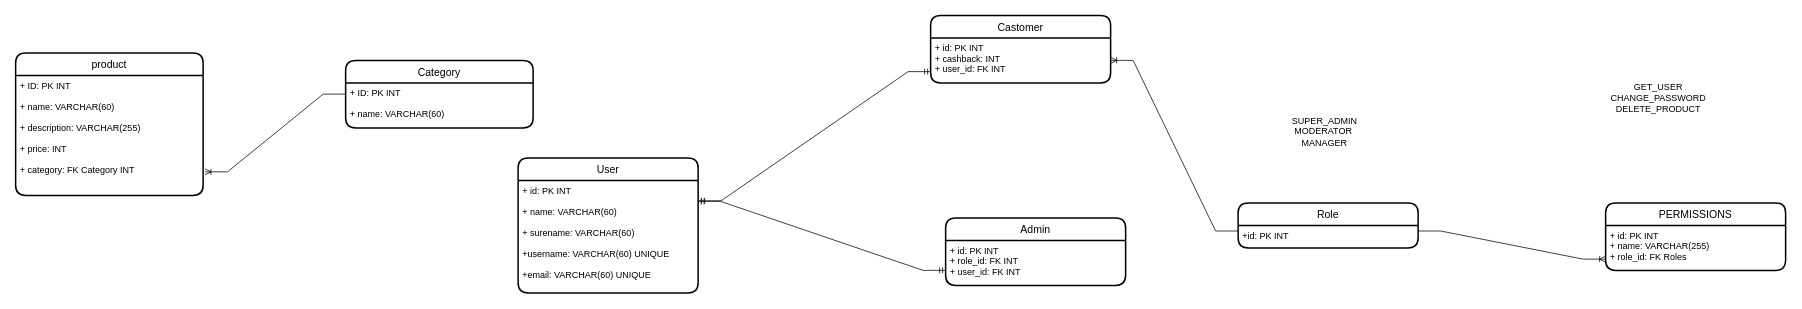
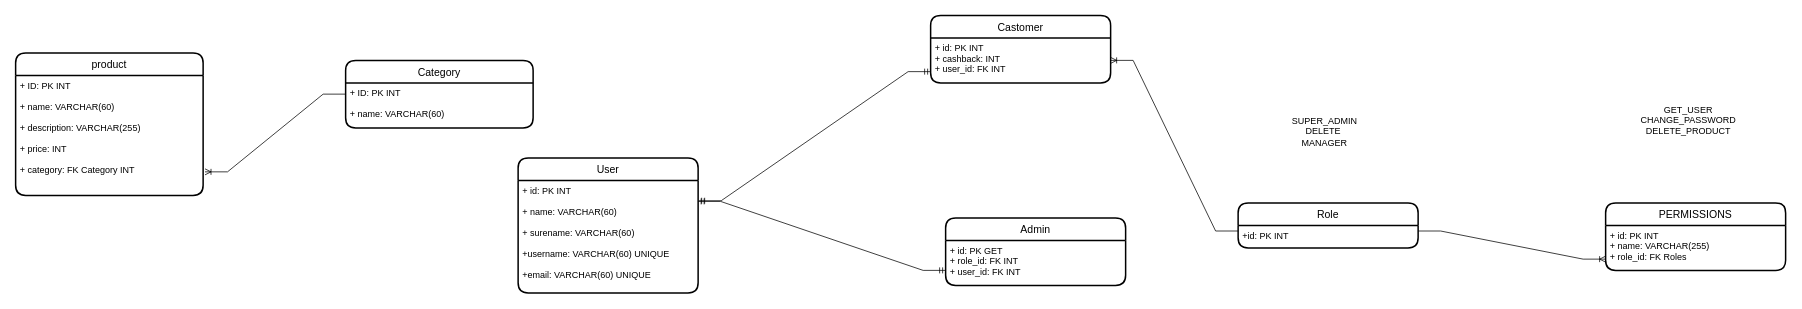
  <mxCell id="0" />
  <mxCell id="1" parent="0" />
  <mxCell id="2" value="product" style="swimlane;childLayout=stackLayout;horizontal=1;startSize=30;horizontalStack=0;rounded=1;fontSize=14;fontStyle=0;strokeWidth=2;resizeParent=0;resizeLast=1;shadow=0;dashed=0;align=center;" vertex="1" parent="1"><mxGeometry x="20" y="70" width="250" height="190" as="geometry" /></mxCell>
  <mxCell id="3" value="+ ID: PK INT&#10; &#10;+ name: VARCHAR(60) &#10;&#10;+ description: VARCHAR(255)&#10;&#10;+ price: INT&#10;&#10;+ category: FK Category INT&#10;&#10;" style="align=left;strokeColor=none;fillColor=none;spacingLeft=4;fontSize=12;verticalAlign=top;resizable=0;rotatable=0;part=1;" vertex="1" parent="2"><mxGeometry y="30" width="250" height="160" as="geometry" /></mxCell>
  <mxCell id="4" value="Category" style="swimlane;childLayout=stackLayout;horizontal=1;startSize=30;horizontalStack=0;rounded=1;fontSize=14;fontStyle=0;strokeWidth=2;resizeParent=0;resizeLast=1;shadow=0;dashed=0;align=center;" vertex="1" parent="1"><mxGeometry x="460" y="80" width="250" height="90" as="geometry" /></mxCell>
  <mxCell id="5" value="+ ID: PK INT&#10; &#10;+ name: VARCHAR(60) &#10;&#10;" style="align=left;strokeColor=none;fillColor=none;spacingLeft=4;fontSize=12;verticalAlign=top;resizable=0;rotatable=0;part=1;" vertex="1" parent="4"><mxGeometry y="30" width="250" height="60" as="geometry" /></mxCell>
  <mxCell id="6" value="" style="edgeStyle=entityRelationEdgeStyle;fontSize=12;html=1;endArrow=ERoneToMany;rounded=0;exitX=0;exitY=0.25;exitDx=0;exitDy=0;entryX=1.01;entryY=0.804;entryDx=0;entryDy=0;entryPerimeter=0;" edge="1" parent="1" source="5" target="3"><mxGeometry width="100" height="100" relative="1" as="geometry"><mxPoint x="340" y="310" as="sourcePoint" /><mxPoint x="340" y="231" as="targetPoint" /></mxGeometry></mxCell>
  <mxCell id="7" value="User" style="swimlane;childLayout=stackLayout;horizontal=1;startSize=30;horizontalStack=0;rounded=1;fontSize=14;fontStyle=0;strokeWidth=2;resizeParent=0;resizeLast=1;shadow=0;dashed=0;align=center;" vertex="1" parent="1"><mxGeometry x="690" y="210" width="240" height="180" as="geometry" /></mxCell>
  <mxCell id="8" value="+ id: PK INT &#10;&#10;+ name: VARCHAR(60)&#10;&#10;+ surename: VARCHAR(60)&#10;&#10;+username: VARCHAR(60) UNIQUE&#10;&#10;+email: VARCHAR(60) UNIQUE" style="align=left;strokeColor=none;fillColor=none;spacingLeft=4;fontSize=12;verticalAlign=top;resizable=0;rotatable=0;part=1;" vertex="1" parent="7"><mxGeometry y="30" width="240" height="150" as="geometry" /></mxCell>
  <mxCell id="9" value="Castomer" style="swimlane;childLayout=stackLayout;horizontal=1;startSize=30;horizontalStack=0;rounded=1;fontSize=14;fontStyle=0;strokeWidth=2;resizeParent=0;resizeLast=1;shadow=0;dashed=0;align=center;" vertex="1" parent="1"><mxGeometry x="1240" y="20" width="240" height="90" as="geometry" /></mxCell>
  <mxCell id="10" value="+ id: PK INT&#10;+ cashback: INT&#10;+ user_id: FK INT  " style="align=left;strokeColor=none;fillColor=none;spacingLeft=4;fontSize=12;verticalAlign=top;resizable=0;rotatable=0;part=1;" vertex="1" parent="9"><mxGeometry y="30" width="240" height="60" as="geometry" /></mxCell>
  <mxCell id="11" value="" style="edgeStyle=entityRelationEdgeStyle;fontSize=12;html=1;endArrow=ERmandOne;startArrow=ERmandOne;rounded=0;exitX=1.003;exitY=0.181;exitDx=0;exitDy=0;exitPerimeter=0;entryX=0;entryY=0.75;entryDx=0;entryDy=0;" edge="1" parent="1" source="8" target="10"><mxGeometry width="100" height="100" relative="1" as="geometry"><mxPoint x="980" y="320" as="sourcePoint" /><mxPoint x="1080" y="220" as="targetPoint" /></mxGeometry></mxCell>
  <mxCell id="12" value="Admin" style="swimlane;childLayout=stackLayout;horizontal=1;startSize=30;horizontalStack=0;rounded=1;fontSize=14;fontStyle=0;strokeWidth=2;resizeParent=0;resizeLast=1;shadow=0;dashed=0;align=center;" vertex="1" parent="1"><mxGeometry x="1260" y="290" width="240" height="90" as="geometry" /></mxCell>
- <mxCell id="13" value="+ id: PK INT&#10;+ role_id: FK INT&#10;+ user_id: FK INT  " style="align=left;strokeColor=none;fillColor=none;spacingLeft=4;fontSize=12;verticalAlign=top;resizable=0;rotatable=0;part=1;" vertex="1" parent="12"><mxGeometry y="30" width="240" height="60" as="geometry" /></mxCell>
+ <mxCell id="13" value="+ id: PK GET&#10;+ role_id: FK INT&#10;+ user_id: FK INT  " style="align=left;strokeColor=none;fillColor=none;spacingLeft=4;fontSize=12;verticalAlign=top;resizable=0;rotatable=0;part=1;" vertex="1" parent="12"><mxGeometry y="30" width="240" height="60" as="geometry" /></mxCell>
  <mxCell id="14" value="" style="edgeStyle=entityRelationEdgeStyle;fontSize=12;html=1;endArrow=ERmandOne;startArrow=ERmandOne;rounded=0;exitX=1;exitY=0.187;exitDx=0;exitDy=0;exitPerimeter=0;entryX=0;entryY=0.667;entryDx=0;entryDy=0;entryPerimeter=0;" edge="1" parent="1" source="8" target="13"><mxGeometry width="100" height="100" relative="1" as="geometry"><mxPoint x="940" y="270" as="sourcePoint" /><mxPoint x="1250" y="360" as="targetPoint" /></mxGeometry></mxCell>
  <mxCell id="15" value="Role" style="swimlane;childLayout=stackLayout;horizontal=1;startSize=30;horizontalStack=0;rounded=1;fontSize=14;fontStyle=0;strokeWidth=2;resizeParent=0;resizeLast=1;shadow=0;dashed=0;align=center;" vertex="1" parent="1"><mxGeometry x="1650" y="270" width="240" height="60" as="geometry" /></mxCell>
  <mxCell id="16" value="+id: PK INT " style="align=left;strokeColor=none;fillColor=none;spacingLeft=4;fontSize=12;verticalAlign=top;resizable=0;rotatable=0;part=1;" vertex="1" parent="15"><mxGeometry y="30" width="240" height="30" as="geometry" /></mxCell>
- <mxCell id="17" value="SUPER_ADMIN&lt;br&gt;MODERATOR&amp;nbsp;&lt;br&gt;MANAGER" style="text;html=1;align=center;verticalAlign=middle;resizable=0;points=[];autosize=1;strokeColor=none;fillColor=none;" vertex="1" parent="1"><mxGeometry x="1710" y="145" width="110" height="60" as="geometry" /></mxCell>
+ <mxCell id="17" value="SUPER_ADMIN&lt;br&gt;DELETE&amp;nbsp;&lt;br&gt;MANAGER" style="text;html=1;align=center;verticalAlign=middle;resizable=0;points=[];autosize=1;strokeColor=none;fillColor=none;" vertex="1" parent="1"><mxGeometry x="1710" y="145" width="110" height="60" as="geometry" /></mxCell>
  <mxCell id="18" value="" style="edgeStyle=entityRelationEdgeStyle;fontSize=12;html=1;endArrow=ERoneToMany;rounded=0;exitX=0;exitY=0.25;exitDx=0;exitDy=0;" edge="1" parent="1" source="16" target="10"><mxGeometry width="100" height="100" relative="1" as="geometry"><mxPoint x="1560" y="250" as="sourcePoint" /><mxPoint x="1660" y="150" as="targetPoint" /></mxGeometry></mxCell>
  <mxCell id="19" value="PERMISSIONS" style="swimlane;childLayout=stackLayout;horizontal=1;startSize=30;horizontalStack=0;rounded=1;fontSize=14;fontStyle=0;strokeWidth=2;resizeParent=0;resizeLast=1;shadow=0;dashed=0;align=center;" vertex="1" parent="1"><mxGeometry x="2140" y="270" width="240" height="90" as="geometry" /></mxCell>
  <mxCell id="20" value="+ id: PK INT&#10;+ name: VARCHAR(255)&#10;+ role_id: FK Roles" style="align=left;strokeColor=none;fillColor=none;spacingLeft=4;fontSize=12;verticalAlign=top;resizable=0;rotatable=0;part=1;" vertex="1" parent="19"><mxGeometry y="30" width="240" height="60" as="geometry" /></mxCell>
- <mxCell id="21" value="GET_USER&lt;br&gt;CHANGE_PASSWORD&lt;br&gt;DELETE_PRODUCT&lt;br&gt;" style="text;html=1;align=center;verticalAlign=middle;resizable=0;points=[];autosize=1;strokeColor=none;fillColor=none;" vertex="1" parent="1"><mxGeometry x="2135" y="100" width="150" height="60" as="geometry" /></mxCell>
+ <mxCell id="21" value="GET_USER&lt;br&gt;CHANGE_PASSWORD&lt;br&gt;DELETE_PRODUCT&lt;br&gt;" style="text;html=1;align=center;verticalAlign=middle;resizable=0;points=[];autosize=1;strokeColor=none;fillColor=none;" vertex="1" parent="1"><mxGeometry x="2175" y="130" width="150" height="60" as="geometry" /></mxCell>
  <mxCell id="22" value="" style="edgeStyle=entityRelationEdgeStyle;fontSize=12;html=1;endArrow=ERoneToMany;rounded=0;entryX=0;entryY=0.75;entryDx=0;entryDy=0;exitX=1;exitY=0.25;exitDx=0;exitDy=0;" edge="1" parent="1" source="16" target="20"><mxGeometry width="100" height="100" relative="1" as="geometry"><mxPoint x="2260" y="490" as="sourcePoint" /><mxPoint x="2360" y="390" as="targetPoint" /></mxGeometry></mxCell>
